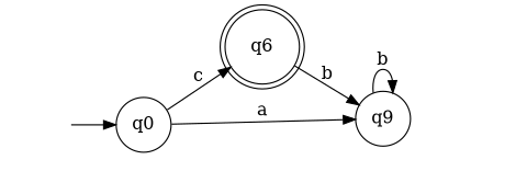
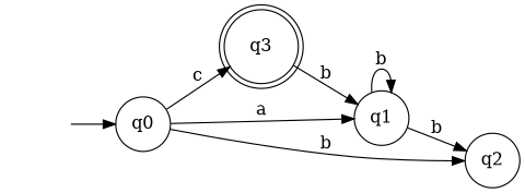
  digraph {
    rankdir=LR
    node [shape=circle]
-   q3 [shape=doublecircle label=q6]
-   q1 [label=q9]
+   q3 [shape=doublecircle]
+   q1
+   q2
    "" [shape=none]
    q0
    q3 -> q1 [label=b]
    q1 -> q1 [label=b]
+   q1 -> q2 [label=b]
    "" -> q0
    q0 -> q3 [label=c]
    q0 -> q1 [label=a]
+   q0 -> q2 [label=b]
  }
